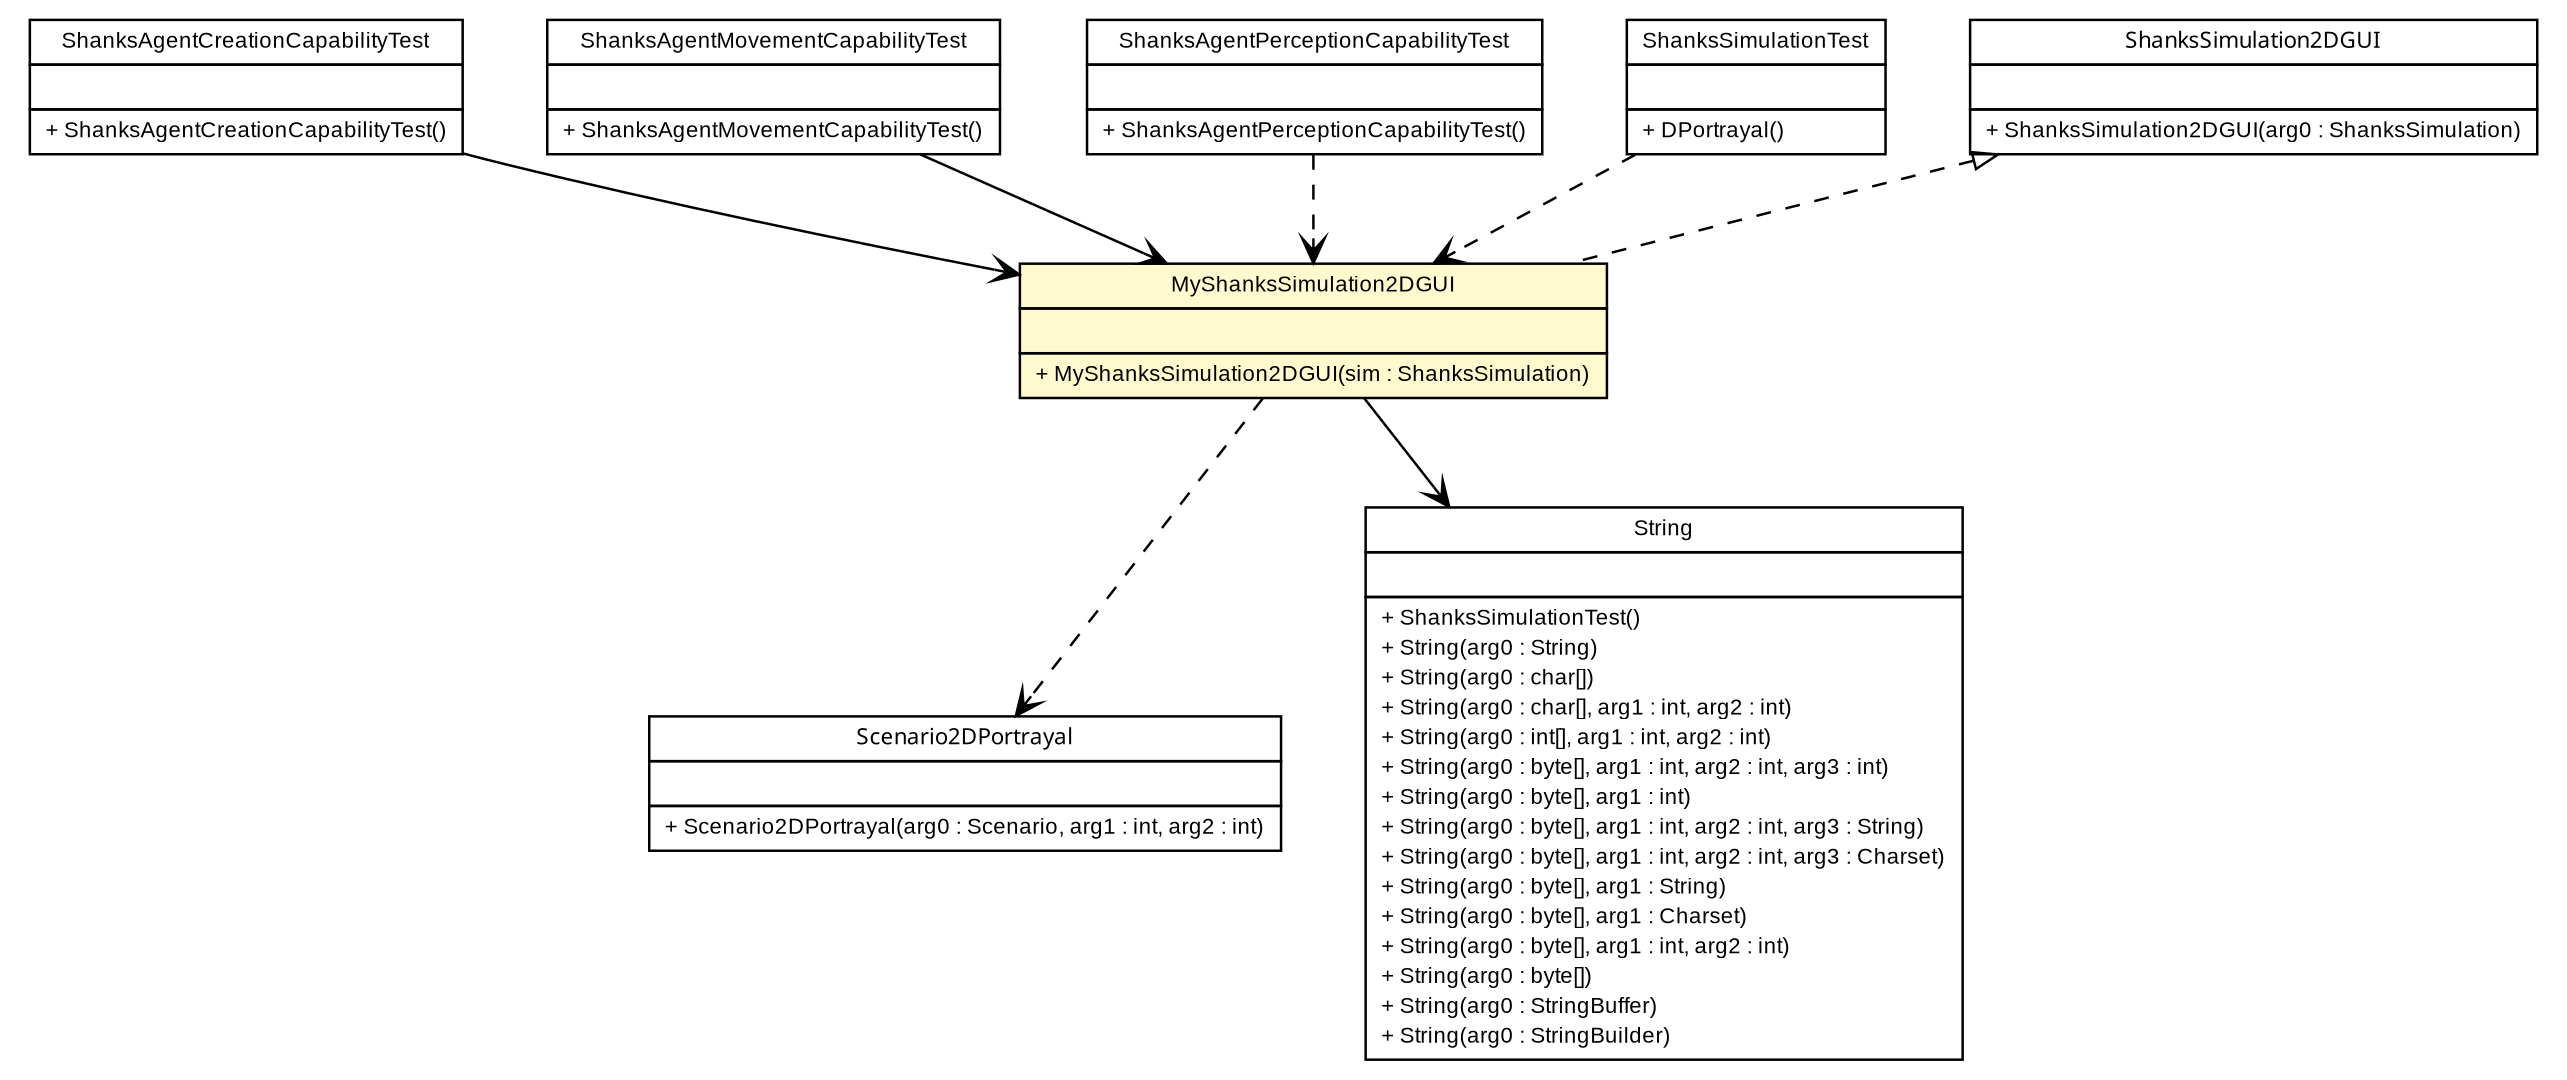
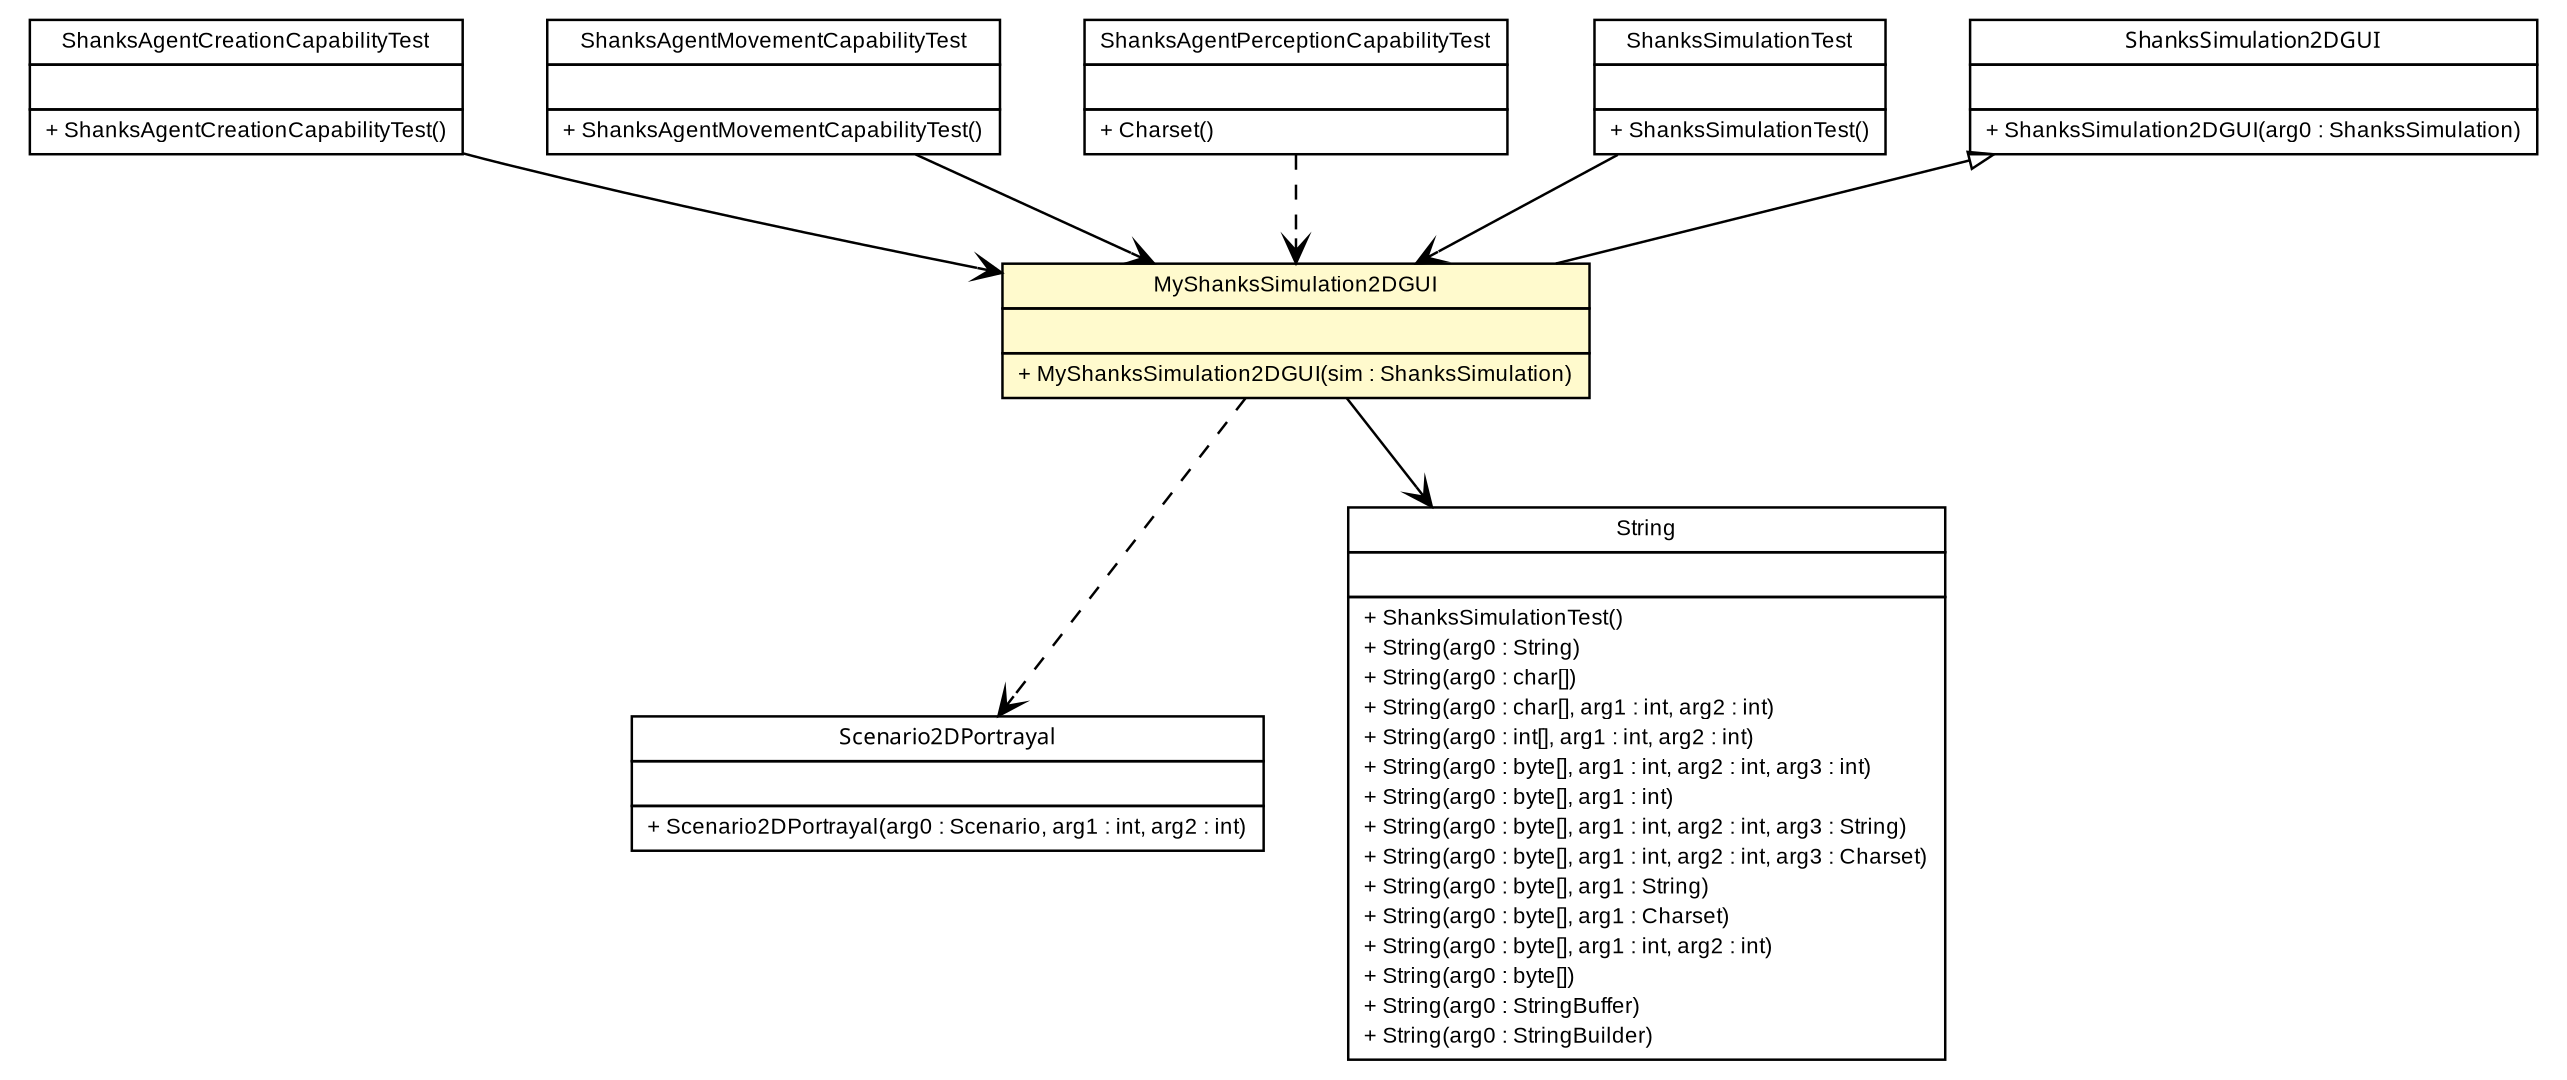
  digraph {
    nodesep=0.25
    ranksep=0.5
    node [fontcolor=black fontname=arial fontsize=9.0 shape=plaintext]
    edge [arrowhead=open color=black fontcolor=black fontname=arial fontsize=10.0 headport=p labelfontname=arial labelfontsize=10 tailport=p]
    n1 [label=<<table title="es.upm.dit.gsi.shanks.agent.capability.creation.test.ShanksAgentCreationCapabilityTest" border="0" cellborder="1" cellspacing="0" cellpadding="2" port="p" href="../../agent/capability/creation/test/ShanksAgentCreationCapabilityTest.html"> 		<tr><td><table border="0" cellspacing="0" cellpadding="1"> <tr><td align="center" balign="center"> ShanksAgentCreationCapabilityTest </td></tr> 		</table></td></tr> 		<tr><td><table border="0" cellspacing="0" cellpadding="1"> <tr><td align="left" balign="left">  </td></tr> 		</table></td></tr> 		<tr><td><table border="0" cellspacing="0" cellpadding="1"> <tr><td align="left" balign="left"> + ShanksAgentCreationCapabilityTest() </td></tr> 		</table></td></tr> 		</table>>]
    n2 [label=<<table title="es.upm.dit.gsi.shanks.model.test.MyShanksSimulation2DGUI" border="0" cellborder="1" cellspacing="0" cellpadding="2" port="p" bgcolor="lemonChiffon" href="./MyShanksSimulation2DGUI.html"> 		<tr><td><table border="0" cellspacing="0" cellpadding="1"> <tr><td align="center" balign="center"> MyShanksSimulation2DGUI </td></tr> 		</table></td></tr> 		<tr><td><table border="0" cellspacing="0" cellpadding="1"> <tr><td align="left" balign="left">  </td></tr> 		</table></td></tr> 		<tr><td><table border="0" cellspacing="0" cellpadding="1"> <tr><td align="left" balign="left"> + MyShanksSimulation2DGUI(sim : ShanksSimulation) </td></tr> 		</table></td></tr> 		</table>>]
    n3 [label=<<table title="es.upm.dit.gsi.shanks.model.scenario.portrayal.Scenario2DPortrayal" border="0" cellborder="1" cellspacing="0" cellpadding="2" port="p" href="http://java.sun.com/j2se/1.4.2/docs/api/es/upm/dit/gsi/shanks/model/scenario/portrayal/Scenario2DPortrayal.html"> 		<tr><td><table border="0" cellspacing="0" cellpadding="1"> <tr><td align="center" balign="center"><font face="ariali"> Scenario2DPortrayal </font></td></tr> 		</table></td></tr> 		<tr><td><table border="0" cellspacing="0" cellpadding="1"> <tr><td align="left" balign="left">  </td></tr> 		</table></td></tr> 		<tr><td><table border="0" cellspacing="0" cellpadding="1"> <tr><td align="left" balign="left"> + Scenario2DPortrayal(arg0 : Scenario, arg1 : int, arg2 : int) </td></tr> 		</table></td></tr> 		</table>>]
    n4 [label=<<table title="java.lang.String" border="0" cellborder="1" cellspacing="0" cellpadding="2" port="p" href="http://java.sun.com/j2se/1.4.2/docs/api/java/lang/String.html"> 		<tr><td><table border="0" cellspacing="0" cellpadding="1"> <tr><td align="center" balign="center"> String </td></tr> 		</table></td></tr> 		<tr><td><table border="0" cellspacing="0" cellpadding="1"> <tr><td align="left" balign="left">  </td></tr> 		</table></td></tr> 		<tr><td><table border="0" cellspacing="0" cellpadding="1"> <tr><td align="left" balign="left"> + ShanksSimulationTest() </td></tr> <tr><td align="left" balign="left"> + String(arg0 : String) </td></tr> <tr><td align="left" balign="left"> + String(arg0 : char[]) </td></tr> <tr><td align="left" balign="left"> + String(arg0 : char[], arg1 : int, arg2 : int) </td></tr> <tr><td align="left" balign="left"> + String(arg0 : int[], arg1 : int, arg2 : int) </td></tr> <tr><td align="left" balign="left"> + String(arg0 : byte[], arg1 : int, arg2 : int, arg3 : int) </td></tr> <tr><td align="left" balign="left"> + String(arg0 : byte[], arg1 : int) </td></tr> <tr><td align="left" balign="left"> + String(arg0 : byte[], arg1 : int, arg2 : int, arg3 : String) </td></tr> <tr><td align="left" balign="left"> + String(arg0 : byte[], arg1 : int, arg2 : int, arg3 : Charset) </td></tr> <tr><td align="left" balign="left"> + String(arg0 : byte[], arg1 : String) </td></tr> <tr><td align="left" balign="left"> + String(arg0 : byte[], arg1 : Charset) </td></tr> <tr><td align="left" balign="left"> + String(arg0 : byte[], arg1 : int, arg2 : int) </td></tr> <tr><td align="left" balign="left"> + String(arg0 : byte[]) </td></tr> <tr><td align="left" balign="left"> + String(arg0 : StringBuffer) </td></tr> <tr><td align="left" balign="left"> + String(arg0 : StringBuilder) </td></tr> 		</table></td></tr> 		</table>>]
    n5 [label=<<table title="es.upm.dit.gsi.shanks.agent.capability.movement.test.ShanksAgentMovementCapabilityTest" border="0" cellborder="1" cellspacing="0" cellpadding="2" port="p" href="../../agent/capability/movement/test/ShanksAgentMovementCapabilityTest.html"> 		<tr><td><table border="0" cellspacing="0" cellpadding="1"> <tr><td align="center" balign="center"> ShanksAgentMovementCapabilityTest </td></tr> 		</table></td></tr> 		<tr><td><table border="0" cellspacing="0" cellpadding="1"> <tr><td align="left" balign="left">  </td></tr> 		</table></td></tr> 		<tr><td><table border="0" cellspacing="0" cellpadding="1"> <tr><td align="left" balign="left"> + ShanksAgentMovementCapabilityTest() </td></tr> 		</table></td></tr> 		</table>>]
-   n6 [label=<<table title="es.upm.dit.gsi.shanks.agent.capability.perception.test.ShanksAgentPerceptionCapabilityTest" border="0" cellborder="1" cellspacing="0" cellpadding="2" port="p" href="../../agent/capability/perception/test/ShanksAgentPerceptionCapabilityTest.html"> 		<tr><td><table border="0" cellspacing="0" cellpadding="1"> <tr><td align="center" balign="center"> ShanksAgentPerceptionCapabilityTest </td></tr> 		</table></td></tr> 		<tr><td><table border="0" cellspacing="0" cellpadding="1"> <tr><td align="left" balign="left">  </td></tr> 		</table></td></tr> 		<tr><td><table border="0" cellspacing="0" cellpadding="1"> <tr><td align="left" balign="left"> + ShanksAgentPerceptionCapabilityTest() </td></tr> 		</table></td></tr> 		</table>>]
-   n7 [label=<<table title="es.upm.dit.gsi.shanks.model.ShanksSimulationTest" border="0" cellborder="1" cellspacing="0" cellpadding="2" port="p" href="../ShanksSimulationTest.html"> 		<tr><td><table border="0" cellspacing="0" cellpadding="1"> <tr><td align="center" balign="center"> ShanksSimulationTest </td></tr> 		</table></td></tr> 		<tr><td><table border="0" cellspacing="0" cellpadding="1"> <tr><td align="left" balign="left">  </td></tr> 		</table></td></tr> 		<tr><td><table border="0" cellspacing="0" cellpadding="1"> <tr><td align="left" balign="left"> + DPortrayal() </td></tr> 		</table></td></tr> 		</table>>]
+   n6 [label=<<table title="es.upm.dit.gsi.shanks.agent.capability.perception.test.ShanksAgentPerceptionCapabilityTest" border="0" cellborder="1" cellspacing="0" cellpadding="2" port="p" href="../../agent/capability/perception/test/ShanksAgentPerceptionCapabilityTest.html"> 		<tr><td><table border="0" cellspacing="0" cellpadding="1"> <tr><td align="center" balign="center"> ShanksAgentPerceptionCapabilityTest </td></tr> 		</table></td></tr> 		<tr><td><table border="0" cellspacing="0" cellpadding="1"> <tr><td align="left" balign="left">  </td></tr> 		</table></td></tr> 		<tr><td><table border="0" cellspacing="0" cellpadding="1"> <tr><td align="left" balign="left"> + Charset() </td></tr> 		</table></td></tr> 		</table>>]
+   n7 [label=<<table title="es.upm.dit.gsi.shanks.model.ShanksSimulationTest" border="0" cellborder="1" cellspacing="0" cellpadding="2" port="p" href="../ShanksSimulationTest.html"> 		<tr><td><table border="0" cellspacing="0" cellpadding="1"> <tr><td align="center" balign="center"> ShanksSimulationTest </td></tr> 		</table></td></tr> 		<tr><td><table border="0" cellspacing="0" cellpadding="1"> <tr><td align="left" balign="left">  </td></tr> 		</table></td></tr> 		<tr><td><table border="0" cellspacing="0" cellpadding="1"> <tr><td align="left" balign="left"> + ShanksSimulationTest() </td></tr> 		</table></td></tr> 		</table>>]
    n8 [label=<<table title="es.upm.dit.gsi.shanks.ShanksSimulation2DGUI" border="0" cellborder="1" cellspacing="0" cellpadding="2" port="p" href="http://java.sun.com/j2se/1.4.2/docs/api/es/upm/dit/gsi/shanks/ShanksSimulation2DGUI.html"> 		<tr><td><table border="0" cellspacing="0" cellpadding="1"> <tr><td align="center" balign="center"><font face="ariali"> ShanksSimulation2DGUI </font></td></tr> 		</table></td></tr> 		<tr><td><table border="0" cellspacing="0" cellpadding="1"> <tr><td align="left" balign="left">  </td></tr> 		</table></td></tr> 		<tr><td><table border="0" cellspacing="0" cellpadding="1"> <tr><td align="left" balign="left"> + ShanksSimulation2DGUI(arg0 : ShanksSimulation) </td></tr> 		</table></td></tr> 		</table>>]
    n1 -> n2
    n2 -> n3 [style=dashed]
    n2 -> n4 [style=solid]
    n5 -> n2
    n6 -> n2 [style=dashed]
-   n7 -> n2 [style=dashed]
-   n8 -> n2 [arrowtail=empty dir=back fontsize=10 style=dashed arrowhead="" color="" fontcolor=""]
+   n7 -> n2
+   n8 -> n2 [arrowtail=empty dir=back fontsize=10 arrowhead="" color="" fontcolor=""]
  }
